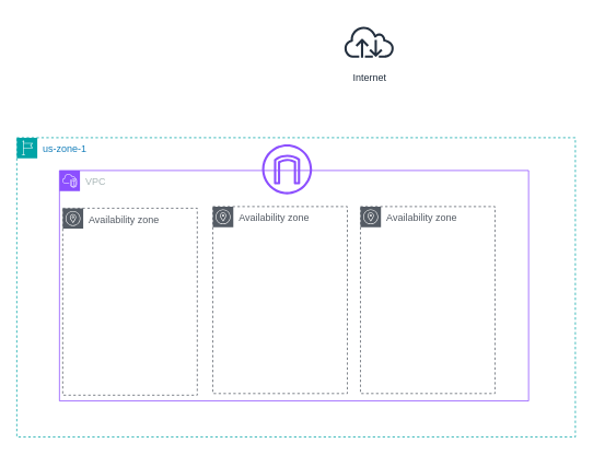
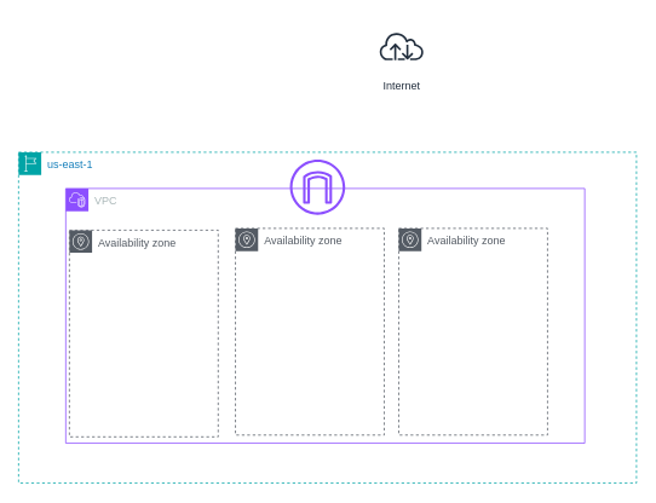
  <mxCell id="0" />
  <mxCell id="1" parent="0" />
  <mxCell id="2" value="VPC" style="points=[[0,0],[0.25,0],[0.5,0],[0.75,0],[1,0],[1,0.25],[1,0.5],[1,0.75],[1,1],[0.75,1],[0.5,1],[0.25,1],[0,1],[0,0.75],[0,0.5],[0,0.25]];outlineConnect=0;gradientColor=none;html=1;whiteSpace=wrap;fontSize=12;fontStyle=0;container=1;pointerEvents=0;collapsible=0;recursiveResize=0;shape=mxgraph.aws4.group;grIcon=mxgraph.aws4.group_vpc2;strokeColor=#8C4FFF;fillColor=none;verticalAlign=top;align=left;spacingLeft=30;fontColor=#AAB7B8;dashed=0;" vertex="1" parent="1"><mxGeometry x="72" y="207" width="572" height="281" as="geometry" /></mxCell>
  <mxCell id="3" style="edgeStyle=none;curved=1;rounded=0;orthogonalLoop=1;jettySize=auto;html=1;exitX=0.5;exitY=0;exitDx=0;exitDy=0;fontSize=12;startSize=8;endSize=8;" edge="1" parent="1" source="2" target="2"><mxGeometry relative="1" as="geometry" /></mxCell>
- <mxCell id="4" value="us-zone-1" style="points=[[0,0],[0.25,0],[0.5,0],[0.75,0],[1,0],[1,0.25],[1,0.5],[1,0.75],[1,1],[0.75,1],[0.5,1],[0.25,1],[0,1],[0,0.75],[0,0.5],[0,0.25]];outlineConnect=0;gradientColor=none;html=1;whiteSpace=wrap;fontSize=12;fontStyle=0;container=1;pointerEvents=0;collapsible=0;recursiveResize=0;shape=mxgraph.aws4.group;grIcon=mxgraph.aws4.group_region;strokeColor=#00A4A6;fillColor=none;verticalAlign=top;align=left;spacingLeft=30;fontColor=#147EBA;dashed=1;" vertex="1" parent="1"><mxGeometry x="20" y="167" width="681" height="365" as="geometry" /></mxCell>
+ <mxCell id="4" value="us-east-1" style="points=[[0,0],[0.25,0],[0.5,0],[0.75,0],[1,0],[1,0.25],[1,0.5],[1,0.75],[1,1],[0.75,1],[0.5,1],[0.25,1],[0,1],[0,0.75],[0,0.5],[0,0.25]];outlineConnect=0;gradientColor=none;html=1;whiteSpace=wrap;fontSize=12;fontStyle=0;container=1;pointerEvents=0;collapsible=0;recursiveResize=0;shape=mxgraph.aws4.group;grIcon=mxgraph.aws4.group_region;strokeColor=#00A4A6;fillColor=none;verticalAlign=top;align=left;spacingLeft=30;fontColor=#147EBA;dashed=1;" vertex="1" parent="1"><mxGeometry x="20" y="167" width="681" height="365" as="geometry" /></mxCell>
  <mxCell id="5" value="" style="sketch=0;outlineConnect=0;fontColor=#232F3E;gradientColor=none;fillColor=#8C4FFF;strokeColor=none;dashed=0;verticalLabelPosition=bottom;verticalAlign=top;align=center;html=1;fontSize=12;fontStyle=0;aspect=fixed;pointerEvents=1;shape=mxgraph.aws4.internet_gateway;" vertex="1" parent="4"><mxGeometry x="299" y="8" width="61" height="61" as="geometry" /></mxCell>
  <mxCell id="6" value="Availability zone" style="sketch=0;outlineConnect=0;gradientColor=none;html=1;whiteSpace=wrap;fontSize=12;fontStyle=0;shape=mxgraph.aws4.group;grIcon=mxgraph.aws4.group_availability_zone;strokeColor=#545B64;fillColor=none;verticalAlign=top;align=left;spacingLeft=30;fontColor=#545B64;dashed=1;" vertex="1" parent="4"><mxGeometry x="56" y="86" width="164" height="228" as="geometry" /></mxCell>
  <mxCell id="7" value="Availability zone" style="sketch=0;outlineConnect=0;gradientColor=none;html=1;whiteSpace=wrap;fontSize=12;fontStyle=0;shape=mxgraph.aws4.group;grIcon=mxgraph.aws4.group_availability_zone;strokeColor=#545B64;fillColor=none;verticalAlign=top;align=left;spacingLeft=30;fontColor=#545B64;dashed=1;" vertex="1" parent="4"><mxGeometry x="239" y="84" width="164" height="228" as="geometry" /></mxCell>
  <mxCell id="8" value="Availability zone" style="sketch=0;outlineConnect=0;gradientColor=none;html=1;whiteSpace=wrap;fontSize=12;fontStyle=0;shape=mxgraph.aws4.group;grIcon=mxgraph.aws4.group_availability_zone;strokeColor=#545B64;fillColor=none;verticalAlign=top;align=left;spacingLeft=30;fontColor=#545B64;dashed=1;" vertex="1" parent="4"><mxGeometry x="419" y="84" width="164" height="228" as="geometry" /></mxCell>
- <mxCell id="9" value="Internet" style="sketch=0;outlineConnect=0;fontColor=#232F3E;gradientColor=none;strokeColor=#232F3E;fillColor=#ffffff;dashed=0;verticalLabelPosition=bottom;verticalAlign=top;align=center;html=1;fontSize=12;fontStyle=0;aspect=fixed;shape=mxgraph.aws4.resourceIcon;resIcon=mxgraph.aws4.internet;" vertex="1" parent="1"><mxGeometry x="412" y="20" width="75" height="60" as="geometry" /></mxCell>
+ <mxCell id="9" value="Internet" style="sketch=0;outlineConnect=0;fontColor=#232F3E;gradientColor=none;strokeColor=#232F3E;fillColor=#ffffff;dashed=0;verticalLabelPosition=bottom;verticalAlign=top;align=center;html=1;fontSize=12;fontStyle=0;aspect=fixed;shape=mxgraph.aws4.resourceIcon;resIcon=mxgraph.aws4.internet;" vertex="1" parent="1"><mxGeometry x="412" y="20" width="60" height="60" as="geometry" /></mxCell>
